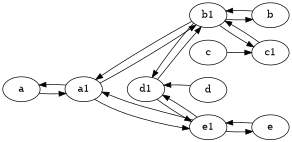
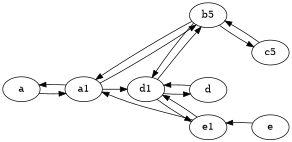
  digraph {
    rankdir=LR
    a
    a1
-   b1
+   b1 [label=b5]
    e1
    d
    d1
-   b
-   c1
+   c1 [label=c5]
    e
-   c
    a -> a1
    a1 -> a
    a1 -> b1
-   a1 -> e1
+   a1 -> d1
    b1 -> a1
    b1 -> d1
-   b1 -> b
    b1 -> c1
    e1 -> a1
    e1 -> d1
-   e1 -> e
    d -> d1
    d1 -> b1
    d1 -> e1
-   b -> b1
+   d1 -> d
    c1 -> b1
    e -> e1
-   c -> c1
  }
